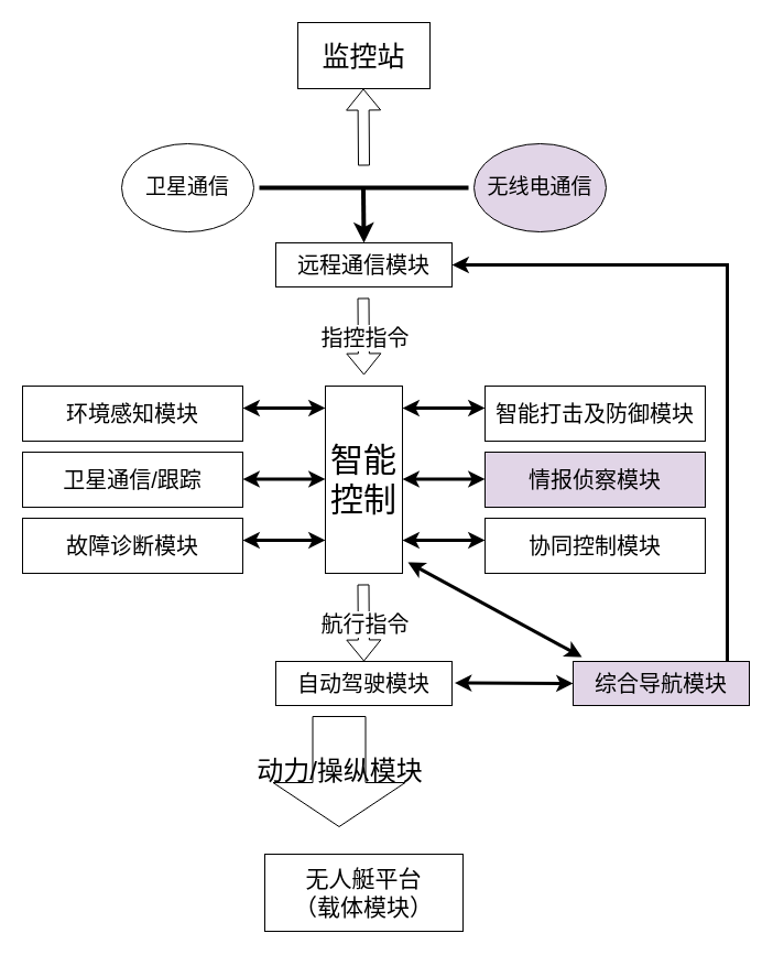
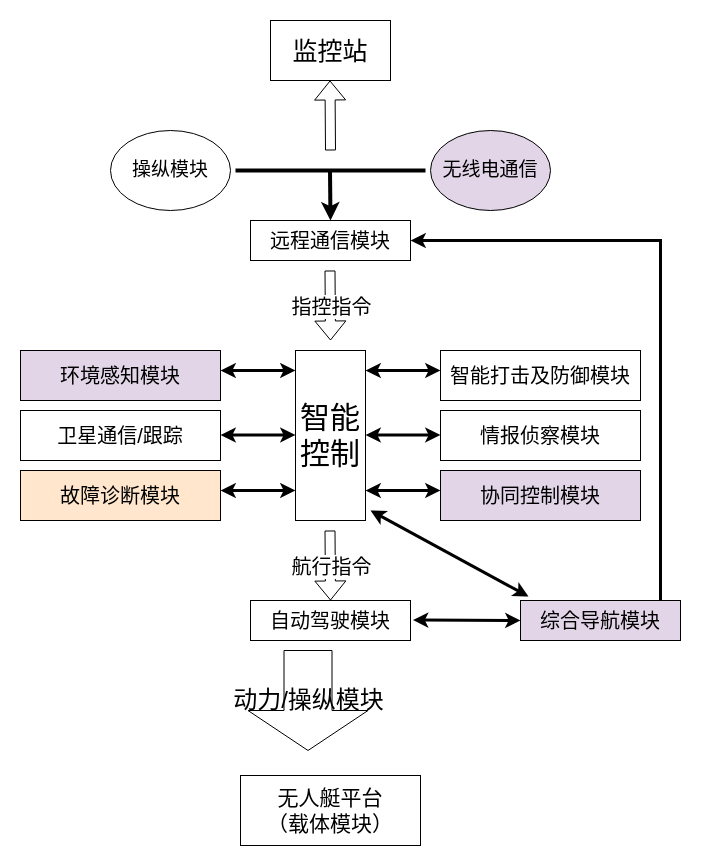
  <mxCell id="0" style=";html=1;" />
  <mxCell id="1" style=";html=1;" parent="0" />
  <mxCell id="2" value="&lt;font style=&quot;font-size: 25px;&quot;&gt;监控站&lt;/font&gt;" style="rounded=0;whiteSpace=wrap;html=1;fillColor=#FFFFFF;" vertex="1" parent="1"><mxGeometry x="270" y="20" width="120" height="60" as="geometry" /></mxCell>
  <mxCell id="3" value="" style="shape=flexArrow;endArrow=classic;html=1;rounded=0;" edge="1" parent="1"><mxGeometry width="50" height="50" relative="1" as="geometry"><mxPoint x="330" y="150" as="sourcePoint" /><mxPoint x="329.5" y="80" as="targetPoint" /></mxGeometry></mxCell>
  <mxCell id="4" value="" style="endArrow=none;html=1;rounded=0;strokeWidth=4;" edge="1" parent="1"><mxGeometry width="50" height="50" relative="1" as="geometry"><mxPoint x="235" y="170" as="sourcePoint" /><mxPoint x="425" y="170" as="targetPoint" /><Array as="points" /></mxGeometry></mxCell>
  <mxCell id="5" value="&lt;font style=&quot;font-size: 19px;&quot;&gt;无线电通信&lt;/font&gt;" style="ellipse;whiteSpace=wrap;html=1;fillColor=#e1d5e7;" vertex="1" parent="1"><mxGeometry x="430" y="130" width="120" height="80" as="geometry" /></mxCell>
- <mxCell id="6" value="&lt;font style=&quot;font-size: 19px;&quot;&gt;卫星通信&lt;/font&gt;" style="ellipse;whiteSpace=wrap;html=1;" vertex="1" parent="1"><mxGeometry x="110" y="130" width="120" height="80" as="geometry" /></mxCell>
+ <mxCell id="6" value="&lt;font style=&quot;font-size: 19px;&quot;&gt;操纵模块&lt;/font&gt;" style="ellipse;whiteSpace=wrap;html=1;" vertex="1" parent="1"><mxGeometry x="110" y="130" width="120" height="80" as="geometry" /></mxCell>
  <mxCell id="7" value="" style="endArrow=classic;html=1;rounded=0;strokeWidth=4;" edge="1" parent="1"><mxGeometry width="50" height="50" relative="1" as="geometry"><mxPoint x="329.5" y="170" as="sourcePoint" /><mxPoint x="330" y="220" as="targetPoint" /></mxGeometry></mxCell>
  <mxCell id="8" value="&lt;font style=&quot;font-size: 20px;&quot;&gt;远程通信模块&lt;/font&gt;" style="rounded=0;whiteSpace=wrap;html=1;" vertex="1" parent="1"><mxGeometry x="250" y="220" width="160" height="40" as="geometry" /></mxCell>
  <mxCell id="9" value="" style="shape=flexArrow;endArrow=classic;html=1;rounded=0;" edge="1" parent="1"><mxGeometry width="50" height="50" relative="1" as="geometry"><mxPoint x="329.5" y="270" as="sourcePoint" /><mxPoint x="330" y="340" as="targetPoint" /></mxGeometry></mxCell>
  <mxCell id="10" value="Text" style="edgeLabel;html=1;align=center;verticalAlign=middle;resizable=0;points=[];" vertex="1" connectable="0" parent="9"><mxGeometry x="0.025" y="2" relative="1" as="geometry"><mxPoint as="offset" /></mxGeometry></mxCell>
  <mxCell id="11" value="&lt;font style=&quot;font-size: 20px;&quot;&gt;指控指令&lt;/font&gt;" style="edgeLabel;html=1;align=center;verticalAlign=middle;resizable=0;points=[];" vertex="1" connectable="0" parent="9"><mxGeometry x="0.025" y="1" relative="1" as="geometry"><mxPoint as="offset" /></mxGeometry></mxCell>
  <mxCell id="12" value="&lt;font style=&quot;font-size: 30px;&quot;&gt;智能控制&lt;/font&gt;" style="rounded=0;whiteSpace=wrap;html=1;" vertex="1" parent="1"><mxGeometry x="295" y="350" width="70" height="170" as="geometry" /></mxCell>
  <mxCell id="13" value="" style="endArrow=classic;startArrow=classic;html=1;rounded=0;strokeWidth=3;" edge="1" parent="1"><mxGeometry width="50" height="50" relative="1" as="geometry"><mxPoint x="365" y="370" as="sourcePoint" /><mxPoint x="440" y="370" as="targetPoint" /></mxGeometry></mxCell>
  <mxCell id="14" value="" style="endArrow=classic;startArrow=classic;html=1;rounded=0;strokeWidth=3;" edge="1" parent="1"><mxGeometry width="50" height="50" relative="1" as="geometry"><mxPoint x="365" y="434.5" as="sourcePoint" /><mxPoint x="440" y="434.5" as="targetPoint" /></mxGeometry></mxCell>
  <mxCell id="15" value="" style="endArrow=classic;startArrow=classic;html=1;rounded=0;strokeWidth=3;" edge="1" parent="1"><mxGeometry width="50" height="50" relative="1" as="geometry"><mxPoint x="365" y="490" as="sourcePoint" /><mxPoint x="440" y="490" as="targetPoint" /></mxGeometry></mxCell>
  <mxCell id="16" value="" style="endArrow=classic;startArrow=classic;html=1;rounded=0;strokeWidth=3;" edge="1" parent="1"><mxGeometry width="50" height="50" relative="1" as="geometry"><mxPoint x="220" y="370" as="sourcePoint" /><mxPoint x="295" y="370" as="targetPoint" /></mxGeometry></mxCell>
  <mxCell id="17" value="" style="endArrow=classic;startArrow=classic;html=1;rounded=0;strokeWidth=3;" edge="1" parent="1"><mxGeometry width="50" height="50" relative="1" as="geometry"><mxPoint x="220" y="434.5" as="sourcePoint" /><mxPoint x="295" y="434.5" as="targetPoint" /></mxGeometry></mxCell>
  <mxCell id="18" value="" style="endArrow=classic;startArrow=classic;html=1;rounded=0;strokeWidth=3;" edge="1" parent="1"><mxGeometry width="50" height="50" relative="1" as="geometry"><mxPoint x="220" y="490" as="sourcePoint" /><mxPoint x="295" y="490" as="targetPoint" /></mxGeometry></mxCell>
  <mxCell id="19" value="&lt;font style=&quot;font-size: 20px;&quot;&gt;智能打击及防御模块&lt;/font&gt;" style="rounded=0;whiteSpace=wrap;html=1;" vertex="1" parent="1"><mxGeometry x="440" y="350" width="200" height="50" as="geometry" /></mxCell>
- <mxCell id="20" value="&lt;font style=&quot;font-size: 20px;&quot;&gt;情报侦察模块&lt;/font&gt;" style="rounded=0;whiteSpace=wrap;html=1;fillColor=#e1d5e7;" vertex="1" parent="1"><mxGeometry x="440" y="410" width="200" height="50" as="geometry" /></mxCell>
- <mxCell id="21" value="&lt;font style=&quot;font-size: 20px;&quot;&gt;协同控制模块&lt;/font&gt;" style="rounded=0;whiteSpace=wrap;html=1;" vertex="1" parent="1"><mxGeometry x="440" y="470" width="200" height="50" as="geometry" /></mxCell>
- <mxCell id="22" value="&lt;font style=&quot;font-size: 20px;&quot;&gt;环境感知模块&lt;/font&gt;" style="rounded=0;whiteSpace=wrap;html=1;" vertex="1" parent="1"><mxGeometry x="20" y="350" width="200" height="50" as="geometry" /></mxCell>
+ <mxCell id="20" value="&lt;font style=&quot;font-size: 20px;&quot;&gt;情报侦察模块&lt;/font&gt;" style="rounded=0;whiteSpace=wrap;html=1;" vertex="1" parent="1"><mxGeometry x="440" y="410" width="200" height="50" as="geometry" /></mxCell>
+ <mxCell id="21" value="&lt;font style=&quot;font-size: 20px;&quot;&gt;协同控制模块&lt;/font&gt;" style="rounded=0;whiteSpace=wrap;html=1;fillColor=#e1d5e7;" vertex="1" parent="1"><mxGeometry x="440" y="470" width="200" height="50" as="geometry" /></mxCell>
+ <mxCell id="22" value="&lt;font style=&quot;font-size: 20px;&quot;&gt;环境感知模块&lt;/font&gt;" style="rounded=0;whiteSpace=wrap;html=1;fillColor=#e1d5e7;" vertex="1" parent="1"><mxGeometry x="20" y="350" width="200" height="50" as="geometry" /></mxCell>
  <mxCell id="23" value="&lt;font style=&quot;font-size: 20px;&quot;&gt;卫星通信/跟踪&lt;/font&gt;" style="rounded=0;whiteSpace=wrap;html=1;" vertex="1" parent="1"><mxGeometry x="20" y="410" width="200" height="50" as="geometry" /></mxCell>
- <mxCell id="24" value="&lt;font style=&quot;font-size: 20px;&quot;&gt;故障诊断模块&lt;/font&gt;" style="rounded=0;whiteSpace=wrap;html=1;" vertex="1" parent="1"><mxGeometry x="20" y="470" width="200" height="50" as="geometry" /></mxCell>
+ <mxCell id="24" value="&lt;font style=&quot;font-size: 20px;&quot;&gt;故障诊断模块&lt;/font&gt;" style="rounded=0;whiteSpace=wrap;html=1;fillColor=#ffe6cc;" vertex="1" parent="1"><mxGeometry x="20" y="470" width="200" height="50" as="geometry" /></mxCell>
  <mxCell id="25" value="" style="shape=flexArrow;endArrow=classic;html=1;rounded=0;" edge="1" parent="1"><mxGeometry width="50" height="50" relative="1" as="geometry"><mxPoint x="329.5" y="530" as="sourcePoint" /><mxPoint x="330" y="600" as="targetPoint" /></mxGeometry></mxCell>
  <mxCell id="26" value="Text" style="edgeLabel;html=1;align=center;verticalAlign=middle;resizable=0;points=[];" vertex="1" connectable="0" parent="25"><mxGeometry x="0.025" y="2" relative="1" as="geometry"><mxPoint as="offset" /></mxGeometry></mxCell>
  <mxCell id="27" value="&lt;font style=&quot;font-size: 20px;&quot;&gt;航行指令&lt;/font&gt;" style="edgeLabel;html=1;align=center;verticalAlign=middle;resizable=0;points=[];" vertex="1" connectable="0" parent="25"><mxGeometry x="0.025" y="1" relative="1" as="geometry"><mxPoint as="offset" /></mxGeometry></mxCell>
  <mxCell id="28" value="&lt;font style=&quot;font-size: 20px;&quot;&gt;自动驾驶模块&lt;/font&gt;" style="rounded=0;whiteSpace=wrap;html=1;" vertex="1" parent="1"><mxGeometry x="250" y="600" width="160" height="40" as="geometry" /></mxCell>
  <mxCell id="29" value="&lt;font style=&quot;font-size: 24px;&quot;&gt;动力/操纵模块&lt;/font&gt;" style="html=1;shadow=0;dashed=0;align=center;verticalAlign=middle;shape=mxgraph.arrows2.arrow;dy=0.6;dx=40;direction=south;notch=0;" vertex="1" parent="1"><mxGeometry x="247.5" y="650" width="120" height="100" as="geometry" /></mxCell>
  <mxCell id="30" value="&lt;font style=&quot;font-size: 21px;&quot;&gt;无人艇平台&lt;br&gt;（载体模块）&lt;/font&gt;" style="rounded=0;whiteSpace=wrap;html=1;" vertex="1" parent="1"><mxGeometry x="240" y="775" width="180" height="70" as="geometry" /></mxCell>
  <mxCell id="31" value="&lt;font style=&quot;font-size: 20px;&quot;&gt;综合导航模块&lt;/font&gt;" style="rounded=0;whiteSpace=wrap;html=1;fillColor=#e1d5e7;" vertex="1" parent="1"><mxGeometry x="520" y="600" width="160" height="40" as="geometry" /></mxCell>
  <mxCell id="32" value="" style="endArrow=classic;startArrow=classic;html=1;rounded=0;entryX=0;entryY=0.5;entryDx=0;entryDy=0;strokeWidth=3;" edge="1" parent="1" target="31"><mxGeometry width="50" height="50" relative="1" as="geometry"><mxPoint x="412.5" y="619.5" as="sourcePoint" /><mxPoint x="502.5" y="619.5" as="targetPoint" /></mxGeometry></mxCell>
  <mxCell id="33" value="" style="endArrow=classic;startArrow=classic;html=1;rounded=0;entryX=0.05;entryY=-0.1;entryDx=0;entryDy=0;entryPerimeter=0;strokeWidth=3;" edge="1" parent="1" target="31"><mxGeometry width="50" height="50" relative="1" as="geometry"><mxPoint x="370" y="510" as="sourcePoint" /><mxPoint x="440" y="580" as="targetPoint" /></mxGeometry></mxCell>
  <mxCell id="34" value="" style="endArrow=classic;html=1;rounded=0;strokeWidth=3;entryX=1;entryY=0.5;entryDx=0;entryDy=0;entryPerimeter=0;" edge="1" parent="1" target="8"><mxGeometry width="50" height="50" relative="1" as="geometry"><mxPoint x="660" y="600" as="sourcePoint" /><mxPoint x="420" y="240" as="targetPoint" /><Array as="points"><mxPoint x="660" y="240" /></Array></mxGeometry></mxCell>
